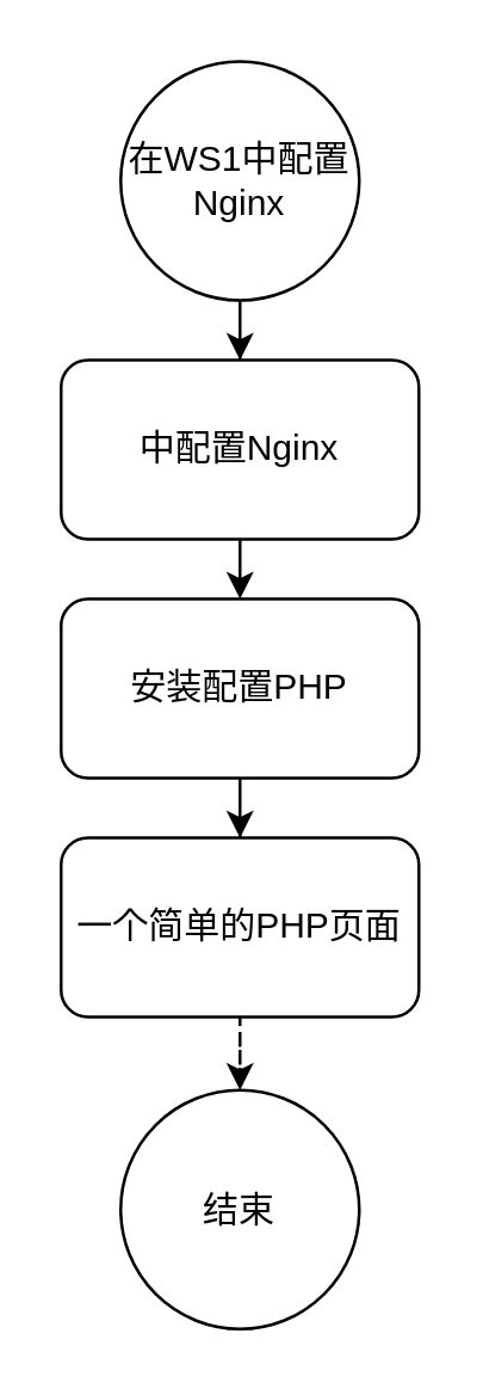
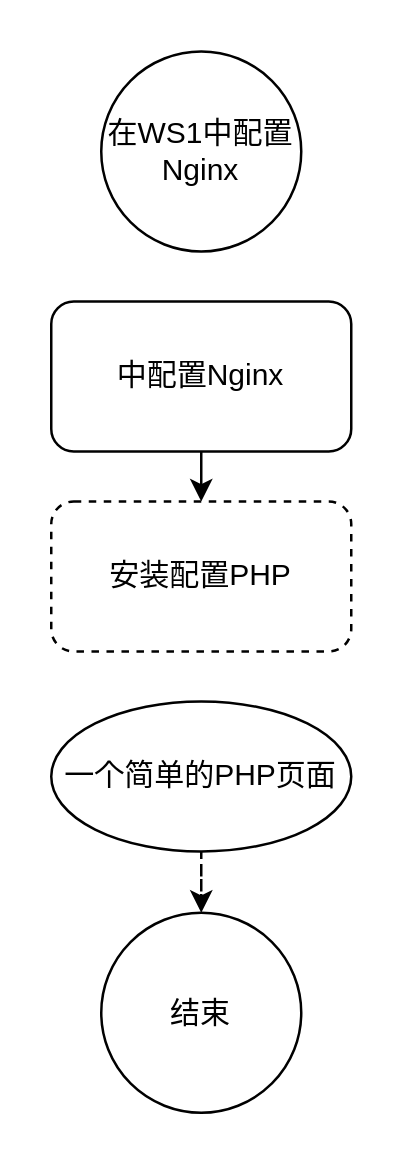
  <mxCell id="0" />
  <mxCell id="1" parent="0" />
- <mxCell id="2" style="edgeStyle=orthogonalEdgeStyle;rounded=0;orthogonalLoop=1;jettySize=auto;html=1;exitX=0.5;exitY=1;exitDx=0;exitDy=0;" edge="1" parent="1" source="3" target="4"><mxGeometry relative="1" as="geometry" /></mxCell>
  <mxCell id="3" value="在WS1中配置Nginx" style="ellipse;whiteSpace=wrap;html=1;aspect=fixed;" vertex="1" parent="1"><mxGeometry x="40" y="20" width="80" height="80" as="geometry" /></mxCell>
  <mxCell id="4" value="中配置Nginx" style="rounded=1;whiteSpace=wrap;html=1;" vertex="1" parent="1"><mxGeometry x="20" y="120" width="120" height="60" as="geometry" /></mxCell>
  <mxCell id="5" style="edgeStyle=orthogonalEdgeStyle;rounded=0;orthogonalLoop=1;jettySize=auto;html=1;exitX=0.5;exitY=1;exitDx=0;exitDy=0;entryX=0.5;entryY=0;entryDx=0;entryDy=0;" edge="1" parent="1" target="7"><mxGeometry relative="1" as="geometry"><mxPoint x="80" y="180" as="sourcePoint" /></mxGeometry></mxCell>
- <mxCell id="6" style="edgeStyle=orthogonalEdgeStyle;rounded=0;orthogonalLoop=1;jettySize=auto;html=1;exitX=0.5;exitY=1;exitDx=0;exitDy=0;" edge="1" parent="1" source="7" target="9"><mxGeometry relative="1" as="geometry" /></mxCell>
- <mxCell id="7" value="安装配置PHP" style="rounded=1;whiteSpace=wrap;html=1;" vertex="1" parent="1"><mxGeometry x="20" y="200" width="120" height="60" as="geometry" /></mxCell>
+ <mxCell id="7" value="安装配置PHP" style="rounded=1;whiteSpace=wrap;html=1;dashed=1;" vertex="1" parent="1"><mxGeometry x="20" y="200" width="120" height="60" as="geometry" /></mxCell>
  <mxCell id="8" style="edgeStyle=orthogonalEdgeStyle;rounded=0;orthogonalLoop=1;jettySize=auto;html=1;entryX=0.5;entryY=0;entryDx=0;entryDy=0;dashed=1;" edge="1" parent="1" source="9" target="10"><mxGeometry relative="1" as="geometry" /></mxCell>
- <mxCell id="9" value="一个简单的PHP页面" style="rounded=1;whiteSpace=wrap;html=1;" vertex="1" parent="1"><mxGeometry x="20" y="280" width="120" height="60" as="geometry" /></mxCell>
+ <mxCell id="9" value="一个简单的PHP页面" style="ellipse;whiteSpace=wrap;html=1;" vertex="1" parent="1"><mxGeometry x="20" y="280" width="120" height="60" as="geometry" /></mxCell>
  <mxCell id="10" value="结束" style="ellipse;whiteSpace=wrap;html=1;aspect=fixed;" vertex="1" parent="1"><mxGeometry x="40" y="364.5" width="80" height="80" as="geometry" /></mxCell>
